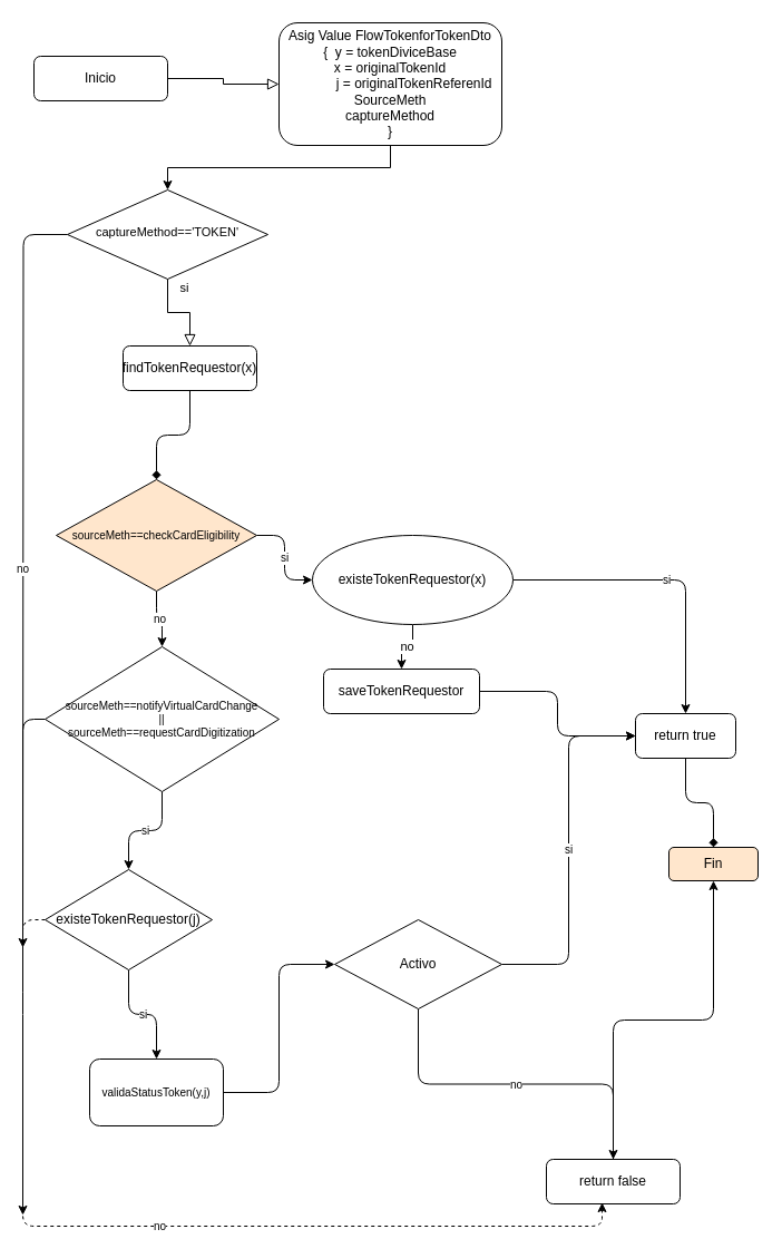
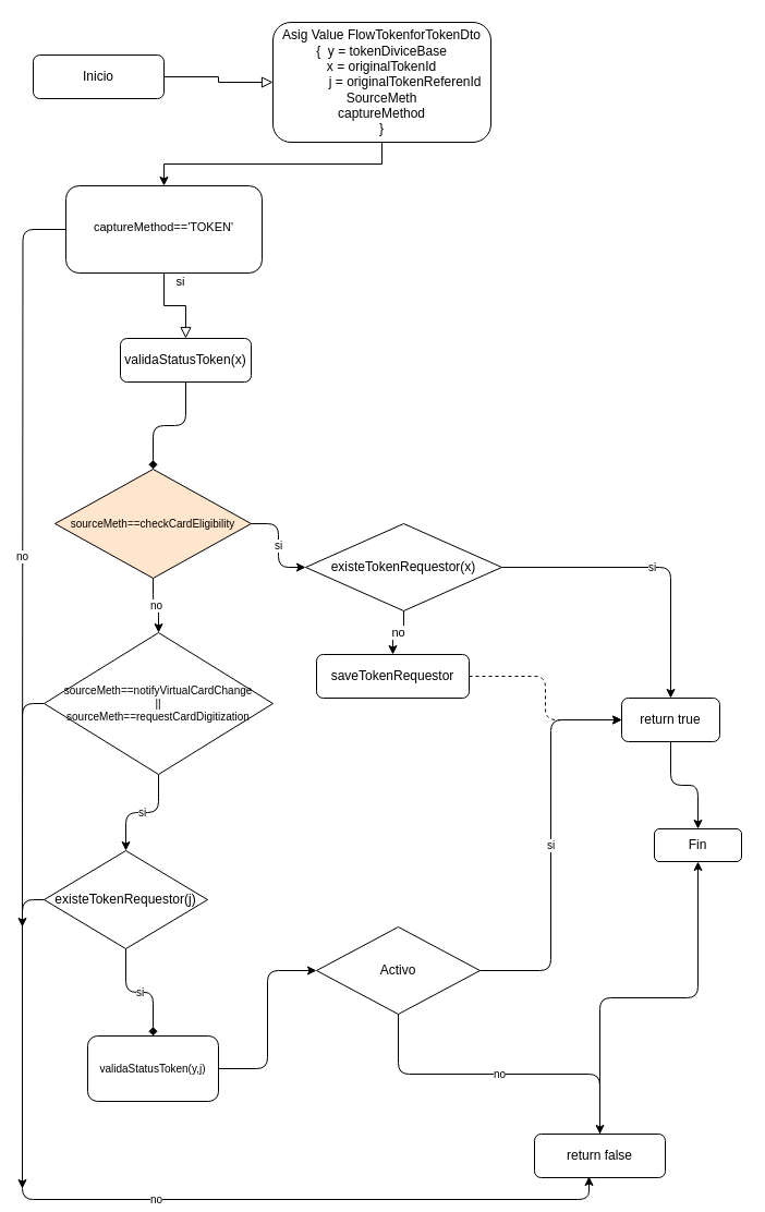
  <mxCell id="0" />
  <mxCell id="1" parent="0" />
  <mxCell id="2" value="" style="rounded=0;html=1;jettySize=auto;orthogonalLoop=1;fontSize=11;endArrow=block;endFill=0;endSize=8;strokeWidth=1;shadow=0;labelBackgroundColor=none;edgeStyle=orthogonalEdgeStyle;" parent="1" source="3" target="14" edge="1"><mxGeometry relative="1" as="geometry" /></mxCell>
  <mxCell id="3" value="Inicio" style="rounded=1;whiteSpace=wrap;html=1;fontSize=12;glass=0;strokeWidth=1;shadow=0;" parent="1" vertex="1"><mxGeometry x="30" y="50" width="120" height="40" as="geometry" /></mxCell>
  <mxCell id="4" value="si" style="rounded=0;html=1;jettySize=auto;orthogonalLoop=1;fontSize=11;endArrow=block;endFill=0;endSize=8;strokeWidth=1;shadow=0;labelBackgroundColor=none;edgeStyle=orthogonalEdgeStyle;entryX=0.5;entryY=0;entryDx=0;entryDy=0;exitX=0.5;exitY=1;exitDx=0;exitDy=0;" parent="1" source="6" target="8" edge="1"><mxGeometry x="-0.789" y="15" relative="1" as="geometry"><mxPoint as="offset" /></mxGeometry></mxCell>
  <mxCell id="5" value="no" style="edgeStyle=orthogonalEdgeStyle;rounded=1;sketch=0;orthogonalLoop=1;jettySize=auto;html=1;fontSize=10;" parent="1" source="6" edge="1"><mxGeometry relative="1" as="geometry"><mxPoint x="20" y="850" as="targetPoint" /></mxGeometry></mxCell>
- <mxCell id="6" value="&lt;font style=&quot;font-size: 11px&quot;&gt;captureMethod=='TOKEN'&lt;/font&gt;" style="rhombus;whiteSpace=wrap;html=1;shadow=0;fontFamily=Helvetica;fontSize=12;align=center;strokeWidth=1;spacing=6;spacingTop=-4;" parent="1" vertex="1"><mxGeometry x="60" y="170" width="180" height="80" as="geometry" /></mxCell>
+ <mxCell id="6" value="&lt;font style=&quot;font-size: 11px&quot;&gt;captureMethod=='TOKEN'&lt;/font&gt;" style="whiteSpace=wrap;html=1;shadow=0;fontFamily=Helvetica;fontSize=12;align=center;strokeWidth=1;spacing=6;spacingTop=-4;rounded=1;" parent="1" vertex="1"><mxGeometry x="60" y="170" width="180" height="80" as="geometry" /></mxCell>
  <mxCell id="7" style="edgeStyle=orthogonalEdgeStyle;curved=0;rounded=1;sketch=0;orthogonalLoop=1;jettySize=auto;html=1;entryX=0.5;entryY=0;entryDx=0;entryDy=0;fontSize=10;endArrow=diamond;" parent="1" source="8" target="26" edge="1"><mxGeometry relative="1" as="geometry" /></mxCell>
- <mxCell id="8" value="findTokenRequestor(x)" style="rounded=1;whiteSpace=wrap;html=1;fontSize=12;glass=0;strokeWidth=1;shadow=0;" parent="1" vertex="1"><mxGeometry x="110" y="310" width="120" height="40" as="geometry" /></mxCell>
+ <mxCell id="8" value="validaStatusToken(x)" style="rounded=1;whiteSpace=wrap;html=1;fontSize=12;glass=0;strokeWidth=1;shadow=0;" parent="1" vertex="1"><mxGeometry x="110" y="310" width="120" height="40" as="geometry" /></mxCell>
  <mxCell id="9" style="edgeStyle=orthogonalEdgeStyle;rounded=1;sketch=0;orthogonalLoop=1;jettySize=auto;html=1;fontSize=10;entryX=0.5;entryY=1;entryDx=0;entryDy=0;" parent="1" source="10" target="15" edge="1"><mxGeometry relative="1" as="geometry"><mxPoint x="650" y="790" as="targetPoint" /></mxGeometry></mxCell>
  <mxCell id="10" value="return false" style="rounded=1;whiteSpace=wrap;html=1;fontSize=12;glass=0;strokeWidth=1;shadow=0;" parent="1" vertex="1"><mxGeometry x="490" y="1040" width="120" height="40" as="geometry" /></mxCell>
- <mxCell id="11" style="edgeStyle=orthogonalEdgeStyle;rounded=1;sketch=0;orthogonalLoop=1;jettySize=auto;html=1;entryX=0.5;entryY=0;entryDx=0;entryDy=0;fontSize=10;endArrow=diamond;" parent="1" source="12" target="15" edge="1"><mxGeometry relative="1" as="geometry" /></mxCell>
+ <mxCell id="11" style="edgeStyle=orthogonalEdgeStyle;rounded=1;sketch=0;orthogonalLoop=1;jettySize=auto;html=1;entryX=0.5;entryY=0;entryDx=0;entryDy=0;fontSize=10;" parent="1" source="12" target="15" edge="1"><mxGeometry relative="1" as="geometry" /></mxCell>
  <mxCell id="12" value="&lt;div&gt;return true&lt;/div&gt;" style="rounded=1;whiteSpace=wrap;html=1;fontSize=12;glass=0;strokeWidth=1;shadow=0;" parent="1" vertex="1"><mxGeometry x="570" y="640" width="90" height="40" as="geometry" /></mxCell>
  <mxCell id="13" style="edgeStyle=orthogonalEdgeStyle;rounded=0;orthogonalLoop=1;jettySize=auto;html=1;exitX=0.5;exitY=1;exitDx=0;exitDy=0;entryX=0.5;entryY=0;entryDx=0;entryDy=0;" parent="1" source="14" target="6" edge="1"><mxGeometry relative="1" as="geometry"><mxPoint x="80" y="150" as="targetPoint" /></mxGeometry></mxCell>
  <mxCell id="14" value="&lt;div&gt;Asig Value FlowTokenforTokenDto&lt;/div&gt;&lt;div&gt;{&amp;nbsp; y = tokenDiviceBase&lt;/div&gt;&lt;div&gt;x = originalTokenId&lt;/div&gt;&lt;div&gt;&amp;nbsp;&amp;nbsp;&amp;nbsp;&amp;nbsp;&amp;nbsp;&amp;nbsp;&amp;nbsp;&amp;nbsp;&amp;nbsp;&amp;nbsp;&amp;nbsp;&amp;nbsp; j = originalTokenReferenId&lt;/div&gt;&lt;div&gt;SourceMeth&lt;/div&gt;&lt;div&gt;captureMethod&lt;br&gt;&lt;/div&gt;&lt;div&gt;}&lt;/div&gt;" style="rounded=1;whiteSpace=wrap;html=1;" parent="1" vertex="1"><mxGeometry x="250" y="20" width="200" height="110" as="geometry" /></mxCell>
- <mxCell id="15" value="&lt;div&gt;Fin&lt;/div&gt;" style="rounded=1;whiteSpace=wrap;html=1;fillColor=#ffe6cc;" parent="1" vertex="1"><mxGeometry x="600" y="760" width="80" height="30" as="geometry" /></mxCell>
+ <mxCell id="15" value="&lt;div&gt;Fin&lt;/div&gt;" style="rounded=1;whiteSpace=wrap;html=1;" parent="1" vertex="1"><mxGeometry x="600" y="760" width="80" height="30" as="geometry" /></mxCell>
  <mxCell id="16" value="si" style="edgeStyle=orthogonalEdgeStyle;curved=0;rounded=1;sketch=0;orthogonalLoop=1;jettySize=auto;html=1;fontSize=10;entryX=0.5;entryY=0;entryDx=0;entryDy=0;" parent="1" source="18" target="29" edge="1"><mxGeometry relative="1" as="geometry"><mxPoint x="150" y="790" as="targetPoint" /></mxGeometry></mxCell>
  <mxCell id="17" style="edgeStyle=orthogonalEdgeStyle;rounded=1;sketch=0;orthogonalLoop=1;jettySize=auto;html=1;fontSize=10;" parent="1" source="18" edge="1"><mxGeometry relative="1" as="geometry"><mxPoint x="20" y="1090" as="targetPoint" /></mxGeometry></mxCell>
  <mxCell id="18" value="&lt;div style=&quot;font-size: 10px&quot;&gt;&lt;font style=&quot;font-size: 10px&quot;&gt;sourceMeth==&lt;font style=&quot;font-size: 10px&quot;&gt;notifyVirtualCardChange &lt;br&gt;&lt;/font&gt;&lt;/font&gt;&lt;/div&gt;&lt;div style=&quot;font-size: 10px&quot;&gt;&lt;font style=&quot;font-size: 10px&quot;&gt;&lt;font style=&quot;font-size: 10px&quot;&gt;||&lt;br&gt;&lt;/font&gt;&lt;/font&gt;&lt;/div&gt;&lt;div style=&quot;font-size: 10px&quot;&gt;&lt;font style=&quot;font-size: 10px&quot;&gt;sourceMeth==&lt;font style=&quot;font-size: 10px&quot;&gt;requestCardDigitization&lt;/font&gt;&lt;font style=&quot;font-size: 10px&quot;&gt;&lt;span style=&quot;font-weight: normal&quot;&gt;&lt;/span&gt;&lt;/font&gt;&lt;/font&gt;&lt;/div&gt;" style="rhombus;whiteSpace=wrap;html=1;" parent="1" vertex="1"><mxGeometry x="40" y="580" width="210" height="130" as="geometry" /></mxCell>
  <mxCell id="19" value="no" style="edgeStyle=orthogonalEdgeStyle;rounded=0;orthogonalLoop=1;jettySize=auto;html=1;entryX=0.5;entryY=0;entryDx=0;entryDy=0;exitX=0.5;exitY=1;exitDx=0;exitDy=0;" parent="1" source="21" target="23" edge="1"><mxGeometry relative="1" as="geometry"><mxPoint x="250" y="520" as="targetPoint" /></mxGeometry></mxCell>
  <mxCell id="20" value="si" style="edgeStyle=orthogonalEdgeStyle;curved=0;rounded=1;sketch=0;orthogonalLoop=1;jettySize=auto;html=1;entryX=0.5;entryY=0;entryDx=0;entryDy=0;fontSize=10;" parent="1" source="21" target="12" edge="1"><mxGeometry relative="1" as="geometry" /></mxCell>
- <mxCell id="21" value="existeTokenRequestor(x)" style="ellipse;whiteSpace=wrap;html=1;" parent="1" vertex="1"><mxGeometry x="280" y="480" width="180" height="80" as="geometry" /></mxCell>
- <mxCell id="22" style="edgeStyle=orthogonalEdgeStyle;rounded=1;sketch=0;orthogonalLoop=1;jettySize=auto;html=1;entryX=0;entryY=0.5;entryDx=0;entryDy=0;fontSize=10;" parent="1" source="23" target="12" edge="1"><mxGeometry relative="1" as="geometry" /></mxCell>
+ <mxCell id="21" value="existeTokenRequestor(x)" style="rhombus;whiteSpace=wrap;html=1;" parent="1" vertex="1"><mxGeometry x="280" y="480" width="180" height="80" as="geometry" /></mxCell>
+ <mxCell id="22" style="edgeStyle=orthogonalEdgeStyle;rounded=1;sketch=0;orthogonalLoop=1;jettySize=auto;html=1;entryX=0;entryY=0.5;entryDx=0;entryDy=0;fontSize=10;dashed=1;" parent="1" source="23" target="12" edge="1"><mxGeometry relative="1" as="geometry" /></mxCell>
  <mxCell id="23" value="saveTokenRequestor" style="rounded=1;whiteSpace=wrap;html=1;" parent="1" vertex="1"><mxGeometry x="290" y="600" width="140" height="40" as="geometry" /></mxCell>
  <mxCell id="24" value="no" style="edgeStyle=orthogonalEdgeStyle;curved=0;rounded=1;sketch=0;orthogonalLoop=1;jettySize=auto;html=1;fontSize=10;" parent="1" source="26" target="18" edge="1"><mxGeometry relative="1" as="geometry" /></mxCell>
  <mxCell id="25" value="si" style="edgeStyle=orthogonalEdgeStyle;curved=0;rounded=1;sketch=0;orthogonalLoop=1;jettySize=auto;html=1;entryX=0;entryY=0.5;entryDx=0;entryDy=0;fontSize=10;" parent="1" source="26" target="21" edge="1"><mxGeometry relative="1" as="geometry" /></mxCell>
  <mxCell id="26" value="sourceMeth==&lt;font style=&quot;font-size: 10px&quot;&gt;checkCardEligibility&lt;/font&gt;" style="rhombus;whiteSpace=wrap;html=1;rounded=0;sketch=0;fontSize=10;fillColor=#ffe6cc;" parent="1" vertex="1"><mxGeometry x="50" y="430" width="180" height="100" as="geometry" /></mxCell>
- <mxCell id="27" value="si" style="edgeStyle=orthogonalEdgeStyle;rounded=1;sketch=0;orthogonalLoop=1;jettySize=auto;html=1;entryX=0.5;entryY=0;entryDx=0;entryDy=0;fontSize=10;" parent="1" source="29" target="31" edge="1"><mxGeometry relative="1" as="geometry" /></mxCell>
- <mxCell id="28" value="no" style="edgeStyle=orthogonalEdgeStyle;rounded=1;sketch=0;orthogonalLoop=1;jettySize=auto;html=1;fontSize=10;entryX=0.417;entryY=0.975;entryDx=0;entryDy=0;entryPerimeter=0;exitX=0;exitY=0.5;exitDx=0;exitDy=0;dashed=1;" parent="1" source="29" target="10" edge="1"><mxGeometry relative="1" as="geometry"><mxPoint x="450" y="820" as="targetPoint" /></mxGeometry></mxCell>
+ <mxCell id="27" value="si" style="edgeStyle=orthogonalEdgeStyle;rounded=1;sketch=0;orthogonalLoop=1;jettySize=auto;html=1;entryX=0.5;entryY=0;entryDx=0;entryDy=0;fontSize=10;endArrow=diamond;" parent="1" source="29" target="31" edge="1"><mxGeometry relative="1" as="geometry" /></mxCell>
+ <mxCell id="28" value="no" style="edgeStyle=orthogonalEdgeStyle;rounded=1;sketch=0;orthogonalLoop=1;jettySize=auto;html=1;fontSize=10;entryX=0.417;entryY=0.975;entryDx=0;entryDy=0;entryPerimeter=0;exitX=0;exitY=0.5;exitDx=0;exitDy=0;" parent="1" source="29" target="10" edge="1"><mxGeometry relative="1" as="geometry"><mxPoint x="450" y="820" as="targetPoint" /></mxGeometry></mxCell>
  <mxCell id="29" value="existeTokenRequestor(j)" style="rhombus;whiteSpace=wrap;html=1;" parent="1" vertex="1"><mxGeometry x="40" y="780" width="150" height="90" as="geometry" /></mxCell>
  <mxCell id="30" style="edgeStyle=orthogonalEdgeStyle;curved=0;rounded=1;sketch=0;orthogonalLoop=1;jettySize=auto;html=1;entryX=0;entryY=0.5;entryDx=0;entryDy=0;fontSize=10;" parent="1" source="31" target="34" edge="1"><mxGeometry relative="1" as="geometry" /></mxCell>
  <mxCell id="31" value="validaStatusToken(y,j)" style="rounded=1;whiteSpace=wrap;html=1;sketch=0;fontSize=10;" parent="1" vertex="1"><mxGeometry x="80" y="950" width="120" height="60" as="geometry" /></mxCell>
  <mxCell id="32" value="si" style="edgeStyle=orthogonalEdgeStyle;curved=0;rounded=1;sketch=0;orthogonalLoop=1;jettySize=auto;html=1;fontSize=10;entryX=0;entryY=0.5;entryDx=0;entryDy=0;" parent="1" source="34" target="12" edge="1"><mxGeometry relative="1" as="geometry"><mxPoint x="516" y="540" as="targetPoint" /></mxGeometry></mxCell>
  <mxCell id="33" value="no" style="edgeStyle=orthogonalEdgeStyle;rounded=1;sketch=0;orthogonalLoop=1;jettySize=auto;html=1;fontSize=10;exitX=0.5;exitY=1;exitDx=0;exitDy=0;" parent="1" source="34" target="10" edge="1"><mxGeometry relative="1" as="geometry" /></mxCell>
- <mxCell id="34" value="Activo" style="rhombus;whiteSpace=wrap;html=1;" parent="1" vertex="1"><mxGeometry x="300" y="825" width="150" height="80" as="geometry" /></mxCell>
+ <mxCell id="34" value="Activo" style="rhombus;whiteSpace=wrap;html=1;" parent="1" vertex="1"><mxGeometry x="290" y="850" width="150" height="80" as="geometry" /></mxCell>
